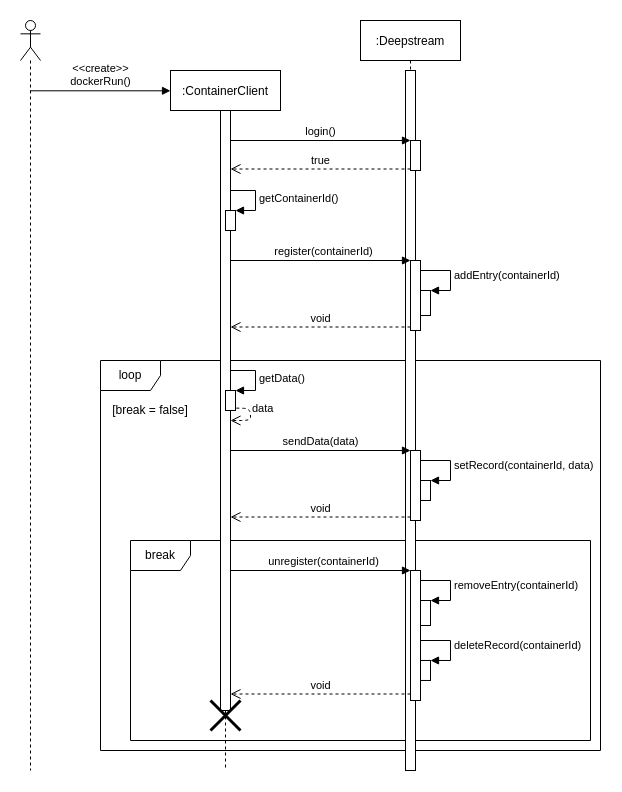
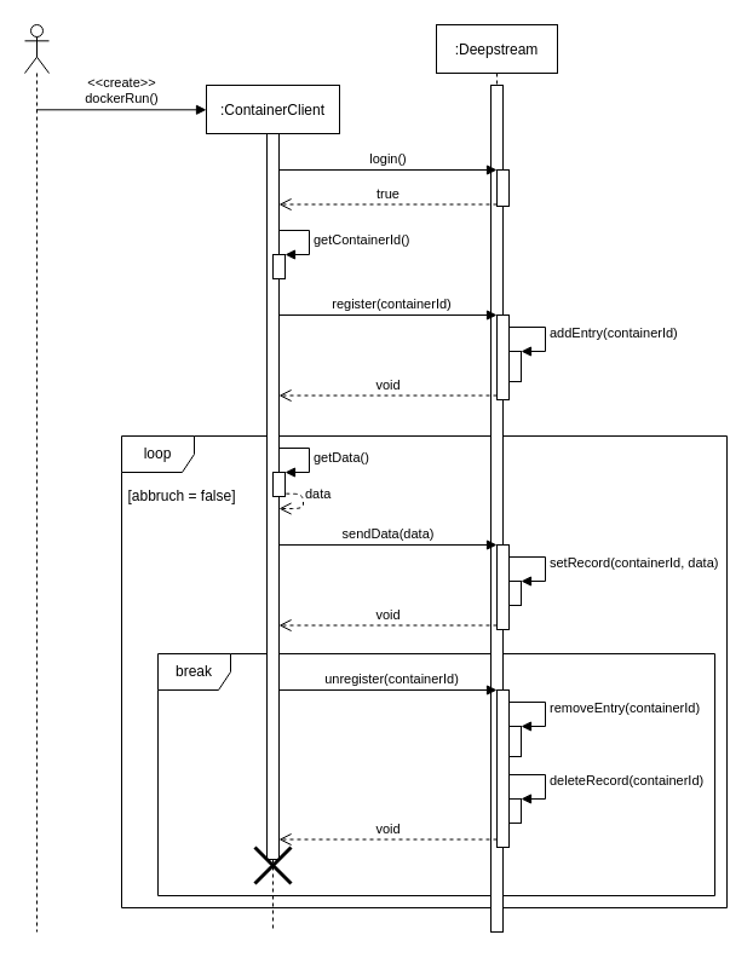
  <mxCell id="0" />
  <mxCell id="1" parent="0" />
  <mxCell id="2" value="loop" style="shape=umlFrame;whiteSpace=wrap;html=1;" parent="1" vertex="1"><mxGeometry x="100" y="360" width="500" height="390" as="geometry" /></mxCell>
  <mxCell id="3" value="break" style="shape=umlFrame;whiteSpace=wrap;html=1;" parent="1" vertex="1"><mxGeometry x="130" y="540" width="460" height="200" as="geometry" /></mxCell>
  <mxCell id="4" value=":Deepstream" style="shape=umlLifeline;perimeter=lifelinePerimeter;container=1;collapsible=0;recursiveResize=0;rounded=0;shadow=0;strokeWidth=1;" parent="1" vertex="1"><mxGeometry x="360" y="20" width="100" height="750" as="geometry" /></mxCell>
  <mxCell id="5" value="" style="points=[];perimeter=orthogonalPerimeter;rounded=0;shadow=0;strokeWidth=1;" parent="4" vertex="1"><mxGeometry x="45" y="50" width="10" height="700" as="geometry" /></mxCell>
  <mxCell id="6" value="" style="html=1;points=[];perimeter=orthogonalPerimeter;" parent="4" vertex="1"><mxGeometry x="50" y="240" width="10" height="70" as="geometry" /></mxCell>
  <mxCell id="7" value="" style="html=1;points=[];perimeter=orthogonalPerimeter;" parent="4" vertex="1"><mxGeometry x="60" y="270" width="10" height="25" as="geometry" /></mxCell>
  <mxCell id="8" value="addEntry(containerId)" style="edgeStyle=orthogonalEdgeStyle;html=1;align=left;spacingLeft=2;endArrow=block;rounded=0;" parent="4" source="6" target="7" edge="1"><mxGeometry relative="1" as="geometry"><mxPoint x="65" y="245" as="sourcePoint" /><Array as="points"><mxPoint x="90" y="250" /><mxPoint x="90" y="270" /></Array><mxPoint x="70" y="265" as="targetPoint" /></mxGeometry></mxCell>
  <mxCell id="9" value="" style="html=1;points=[];perimeter=orthogonalPerimeter;" parent="4" vertex="1"><mxGeometry x="50" y="430" width="10" height="70" as="geometry" /></mxCell>
  <mxCell id="10" value="" style="html=1;points=[];perimeter=orthogonalPerimeter;" parent="4" vertex="1"><mxGeometry x="60" y="460" width="10" height="20" as="geometry" /></mxCell>
  <mxCell id="11" value="setRecord(containerId, data)" style="edgeStyle=orthogonalEdgeStyle;html=1;align=left;spacingLeft=2;endArrow=block;rounded=0;entryX=1;entryY=0;" parent="4" source="9" target="10" edge="1"><mxGeometry relative="1" as="geometry"><mxPoint x="65" y="440" as="sourcePoint" /><Array as="points"><mxPoint x="90" y="440" /><mxPoint x="90" y="460" /></Array></mxGeometry></mxCell>
  <mxCell id="12" value="" style="html=1;points=[];perimeter=orthogonalPerimeter;" parent="4" vertex="1"><mxGeometry x="50" y="550" width="10" height="130" as="geometry" /></mxCell>
  <mxCell id="13" value="" style="html=1;points=[];perimeter=orthogonalPerimeter;" parent="4" vertex="1"><mxGeometry x="60" y="580" width="10" height="25" as="geometry" /></mxCell>
  <mxCell id="14" value="removeEntry(containerId)" style="edgeStyle=orthogonalEdgeStyle;html=1;align=left;spacingLeft=2;endArrow=block;rounded=0;" parent="4" source="12" target="13" edge="1"><mxGeometry relative="1" as="geometry"><mxPoint x="-315" y="475" as="sourcePoint" /><Array as="points"><mxPoint x="90" y="560" /><mxPoint x="90" y="580" /></Array><mxPoint x="-310" y="495" as="targetPoint" /></mxGeometry></mxCell>
  <mxCell id="15" value="" style="html=1;points=[];perimeter=orthogonalPerimeter;" parent="4" vertex="1"><mxGeometry x="60" y="639.97" width="10" height="20" as="geometry" /></mxCell>
  <mxCell id="16" value="deleteRecord(containerId)" style="edgeStyle=orthogonalEdgeStyle;html=1;align=left;spacingLeft=2;endArrow=block;rounded=0;entryX=1;entryY=0;" parent="4" source="12" target="15" edge="1"><mxGeometry relative="1" as="geometry"><mxPoint x="60" y="620.004" as="sourcePoint" /><Array as="points"><mxPoint x="90" y="620" /><mxPoint x="90" y="640" /></Array></mxGeometry></mxCell>
  <mxCell id="17" value="" style="html=1;points=[];perimeter=orthogonalPerimeter;" parent="4" vertex="1"><mxGeometry x="50" y="120" width="10" height="30" as="geometry" /></mxCell>
  <mxCell id="18" value=":ContainerClient" style="shape=umlLifeline;perimeter=lifelinePerimeter;container=1;collapsible=0;recursiveResize=0;rounded=0;shadow=0;strokeWidth=1;" parent="1" vertex="1"><mxGeometry x="170" y="70" width="110" height="700" as="geometry" /></mxCell>
  <mxCell id="19" value="" style="points=[];perimeter=orthogonalPerimeter;rounded=0;shadow=0;strokeWidth=1;" parent="18" vertex="1"><mxGeometry x="50" y="40" width="10" height="600" as="geometry" /></mxCell>
  <mxCell id="20" value="" style="html=1;points=[];perimeter=orthogonalPerimeter;" parent="18" vertex="1"><mxGeometry x="55" y="140" width="10" height="20" as="geometry" /></mxCell>
  <mxCell id="21" value="getContainerId()" style="edgeStyle=orthogonalEdgeStyle;html=1;align=left;spacingLeft=2;endArrow=block;rounded=0;entryX=1;entryY=0;" parent="18" source="19" target="20" edge="1"><mxGeometry relative="1" as="geometry"><mxPoint x="60" y="120" as="sourcePoint" /><Array as="points"><mxPoint x="85" y="120" /><mxPoint x="85" y="140" /></Array></mxGeometry></mxCell>
  <mxCell id="22" value="" style="html=1;points=[];perimeter=orthogonalPerimeter;" parent="18" vertex="1"><mxGeometry x="55" y="320" width="10" height="20" as="geometry" /></mxCell>
  <mxCell id="23" value="getData()" style="edgeStyle=orthogonalEdgeStyle;html=1;align=left;spacingLeft=2;endArrow=block;rounded=0;entryX=1;entryY=0;" parent="18" target="22" edge="1"><mxGeometry relative="1" as="geometry"><mxPoint x="60" y="300" as="sourcePoint" /><Array as="points"><mxPoint x="85" y="300" /><mxPoint x="85" y="320" /></Array></mxGeometry></mxCell>
  <mxCell id="24" value="" style="shape=umlDestroy;whiteSpace=wrap;html=1;strokeWidth=3;" parent="18" vertex="1"><mxGeometry x="40" y="630" width="30" height="30" as="geometry" /></mxCell>
  <mxCell id="25" value="data" style="html=1;verticalAlign=middle;endArrow=open;dashed=1;endSize=8;labelPosition=right;verticalLabelPosition=middle;align=left;exitX=1.081;exitY=0.881;exitDx=0;exitDy=0;exitPerimeter=0;" parent="18" source="22" target="19" edge="1"><mxGeometry x="-0.385" relative="1" as="geometry"><mxPoint x="60" y="350" as="targetPoint" /><mxPoint x="230" y="350" as="sourcePoint" /><Array as="points"><mxPoint x="80" y="338" /><mxPoint x="80" y="350" /></Array><mxPoint as="offset" /></mxGeometry></mxCell>
  <mxCell id="26" value="" style="shape=umlLifeline;participant=umlActor;perimeter=lifelinePerimeter;whiteSpace=wrap;html=1;container=1;collapsible=0;recursiveResize=0;verticalAlign=top;spacingTop=36;outlineConnect=0;" parent="1" vertex="1"><mxGeometry x="20" y="20" width="20" height="750" as="geometry" /></mxCell>
  <mxCell id="27" value="login()" style="html=1;verticalAlign=bottom;endArrow=block;entryX=0;entryY=0;" parent="1" source="19" target="17" edge="1"><mxGeometry relative="1" as="geometry"><mxPoint x="320" y="140" as="sourcePoint" /></mxGeometry></mxCell>
  <mxCell id="28" value="true" style="html=1;verticalAlign=bottom;endArrow=open;dashed=1;endSize=8;exitX=0;exitY=0.95;" parent="1" source="17" target="19" edge="1"><mxGeometry relative="1" as="geometry"><mxPoint x="320" y="216" as="targetPoint" /></mxGeometry></mxCell>
  <mxCell id="29" value="register(containerId)" style="html=1;verticalAlign=bottom;endArrow=block;entryX=0;entryY=0;" parent="1" source="19" target="6" edge="1"><mxGeometry x="0.03" relative="1" as="geometry"><mxPoint x="225" y="260" as="sourcePoint" /><mxPoint as="offset" /></mxGeometry></mxCell>
  <mxCell id="30" value="void" style="html=1;verticalAlign=bottom;endArrow=open;dashed=1;endSize=8;exitX=0;exitY=0.95;" parent="1" source="6" target="19" edge="1"><mxGeometry relative="1" as="geometry"><mxPoint x="320" y="336" as="targetPoint" /></mxGeometry></mxCell>
  <mxCell id="31" value="sendData(data)" style="html=1;verticalAlign=bottom;endArrow=block;entryX=0;entryY=0;" parent="1" target="9" edge="1"><mxGeometry relative="1" as="geometry"><mxPoint x="230" y="450" as="sourcePoint" /></mxGeometry></mxCell>
  <mxCell id="32" value="void" style="html=1;verticalAlign=bottom;endArrow=open;dashed=1;endSize=8;exitX=0;exitY=0.95;" parent="1" source="9" edge="1"><mxGeometry relative="1" as="geometry"><mxPoint x="230" y="516.5" as="targetPoint" /></mxGeometry></mxCell>
- <mxCell id="33" value="[break = false]" style="text;html=1;strokeColor=none;fillColor=none;align=center;verticalAlign=middle;whiteSpace=wrap;rounded=0;" parent="1" vertex="1"><mxGeometry x="90" y="400" width="120" height="20" as="geometry" /></mxCell>
+ <mxCell id="33" value="[abbruch = false]" style="text;html=1;strokeColor=none;fillColor=none;align=center;verticalAlign=middle;whiteSpace=wrap;rounded=0;" parent="1" vertex="1"><mxGeometry x="90" y="400" width="120" height="20" as="geometry" /></mxCell>
  <mxCell id="34" value="unregister(containerId)" style="html=1;verticalAlign=bottom;endArrow=block;entryX=0;entryY=0;" parent="1" target="12" edge="1"><mxGeometry x="0.03" relative="1" as="geometry"><mxPoint x="230" y="570" as="sourcePoint" /><mxPoint as="offset" /></mxGeometry></mxCell>
  <mxCell id="35" value="&amp;lt;&amp;lt;create&amp;gt;&amp;gt;&lt;br&gt;dockerRun()" style="html=1;verticalAlign=bottom;endArrow=block;entryX=0;entryY=0.029;entryDx=0;entryDy=0;entryPerimeter=0;" parent="1" source="26" target="18" edge="1"><mxGeometry relative="1" as="geometry"><mxPoint x="50" y="110" as="sourcePoint" /><mxPoint x="145" y="90" as="targetPoint" /></mxGeometry></mxCell>
  <mxCell id="36" value="void" style="html=1;verticalAlign=bottom;endArrow=open;dashed=1;endSize=8;exitX=0;exitY=0.95;" parent="1" source="12" edge="1"><mxGeometry relative="1" as="geometry"><mxPoint x="230" y="693.5" as="targetPoint" /></mxGeometry></mxCell>
